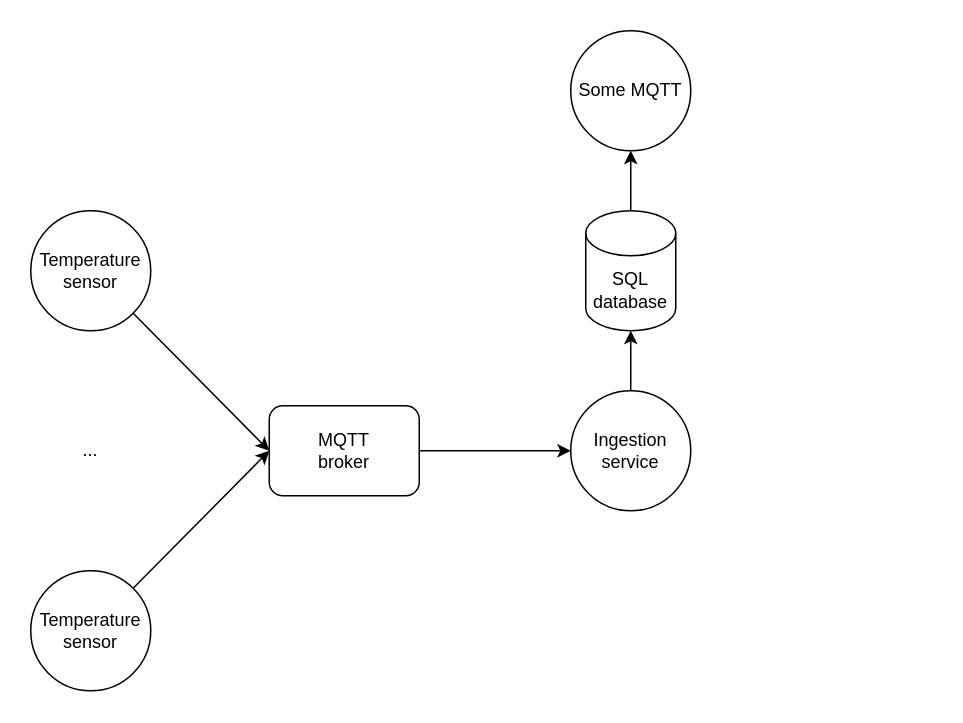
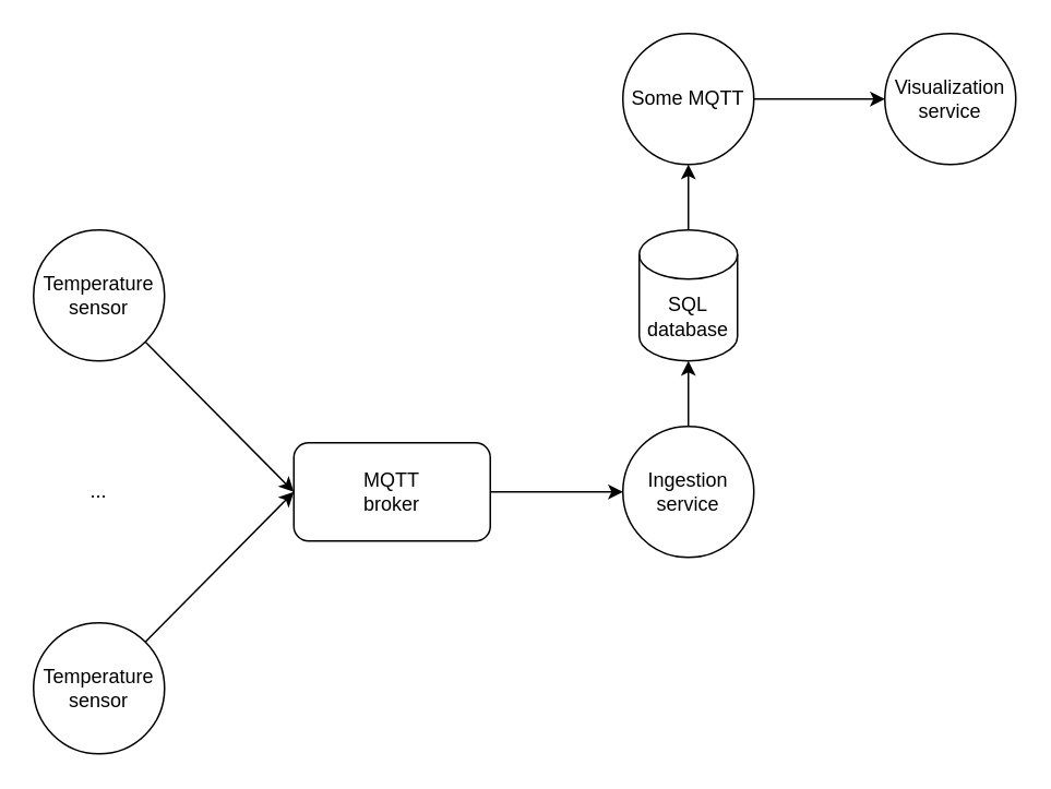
  <mxCell id="0" />
  <mxCell id="1" parent="0" />
  <mxCell id="2" style="edgeStyle=none;rounded=0;orthogonalLoop=1;jettySize=auto;html=1;exitX=1;exitY=1;exitDx=0;exitDy=0;entryX=0;entryY=0.5;entryDx=0;entryDy=0;" parent="1" source="3" target="7" edge="1"><mxGeometry relative="1" as="geometry" /></mxCell>
  <mxCell id="3" value="Temperature sensor" style="ellipse;whiteSpace=wrap;html=1;aspect=fixed;" parent="1" vertex="1"><mxGeometry x="20" y="140" width="80" height="80" as="geometry" /></mxCell>
  <mxCell id="4" style="rounded=0;orthogonalLoop=1;jettySize=auto;html=1;exitX=1;exitY=0;exitDx=0;exitDy=0;entryX=0;entryY=0.5;entryDx=0;entryDy=0;" parent="1" source="5" target="7" edge="1"><mxGeometry relative="1" as="geometry" /></mxCell>
  <mxCell id="5" value="Temperature sensor" style="ellipse;whiteSpace=wrap;html=1;aspect=fixed;" parent="1" vertex="1"><mxGeometry x="20" y="380" width="80" height="80" as="geometry" /></mxCell>
  <mxCell id="6" style="edgeStyle=none;rounded=0;orthogonalLoop=1;jettySize=auto;html=1;" parent="1" source="7" target="9" edge="1"><mxGeometry relative="1" as="geometry" /></mxCell>
- <mxCell id="7" value="MQTT&lt;br&gt;broker" style="rounded=1;whiteSpace=wrap;html=1;" parent="1" vertex="1"><mxGeometry x="179" y="270" width="100" height="60" as="geometry" /></mxCell>
+ <mxCell id="7" value="MQTT&lt;br&gt;broker" style="rounded=1;whiteSpace=wrap;html=1;" parent="1" vertex="1"><mxGeometry x="179" y="270" width="120" height="60" as="geometry" /></mxCell>
  <mxCell id="8" style="edgeStyle=orthogonalEdgeStyle;rounded=0;orthogonalLoop=1;jettySize=auto;html=1;" parent="1" source="9" target="11" edge="1"><mxGeometry relative="1" as="geometry" /></mxCell>
  <mxCell id="9" value="Ingestion service" style="ellipse;whiteSpace=wrap;html=1;aspect=fixed;" parent="1" vertex="1"><mxGeometry x="380" y="260" width="80" height="80" as="geometry" /></mxCell>
  <mxCell id="10" style="edgeStyle=none;rounded=0;orthogonalLoop=1;jettySize=auto;html=1;entryX=0.5;entryY=1;entryDx=0;entryDy=0;" parent="1" source="11" target="14" edge="1"><mxGeometry relative="1" as="geometry" /></mxCell>
  <mxCell id="11" value="SQL&lt;br&gt;database" style="shape=cylinder3;whiteSpace=wrap;html=1;boundedLbl=1;backgroundOutline=1;size=15;" parent="1" vertex="1"><mxGeometry x="390" y="140" width="60" height="80" as="geometry" /></mxCell>
+ <mxCell id="12" value="Visualization service" style="ellipse;whiteSpace=wrap;html=1;aspect=fixed;" parent="1" vertex="1"><mxGeometry x="540" y="20" width="80" height="80" as="geometry" /></mxCell>
+ <mxCell id="13" style="edgeStyle=none;rounded=0;orthogonalLoop=1;jettySize=auto;html=1;entryX=0;entryY=0.5;entryDx=0;entryDy=0;" parent="1" source="14" target="12" edge="1"><mxGeometry relative="1" as="geometry" /></mxCell>
  <mxCell id="14" value="Some MQTT" style="ellipse;whiteSpace=wrap;html=1;aspect=fixed;" parent="1" vertex="1"><mxGeometry x="380" y="20" width="80" height="80" as="geometry" /></mxCell>
  <mxCell id="15" value="..." style="text;html=1;strokeColor=none;fillColor=none;align=center;verticalAlign=middle;whiteSpace=wrap;rounded=0;" parent="1" vertex="1"><mxGeometry x="30" y="285" width="60" height="30" as="geometry" /></mxCell>
